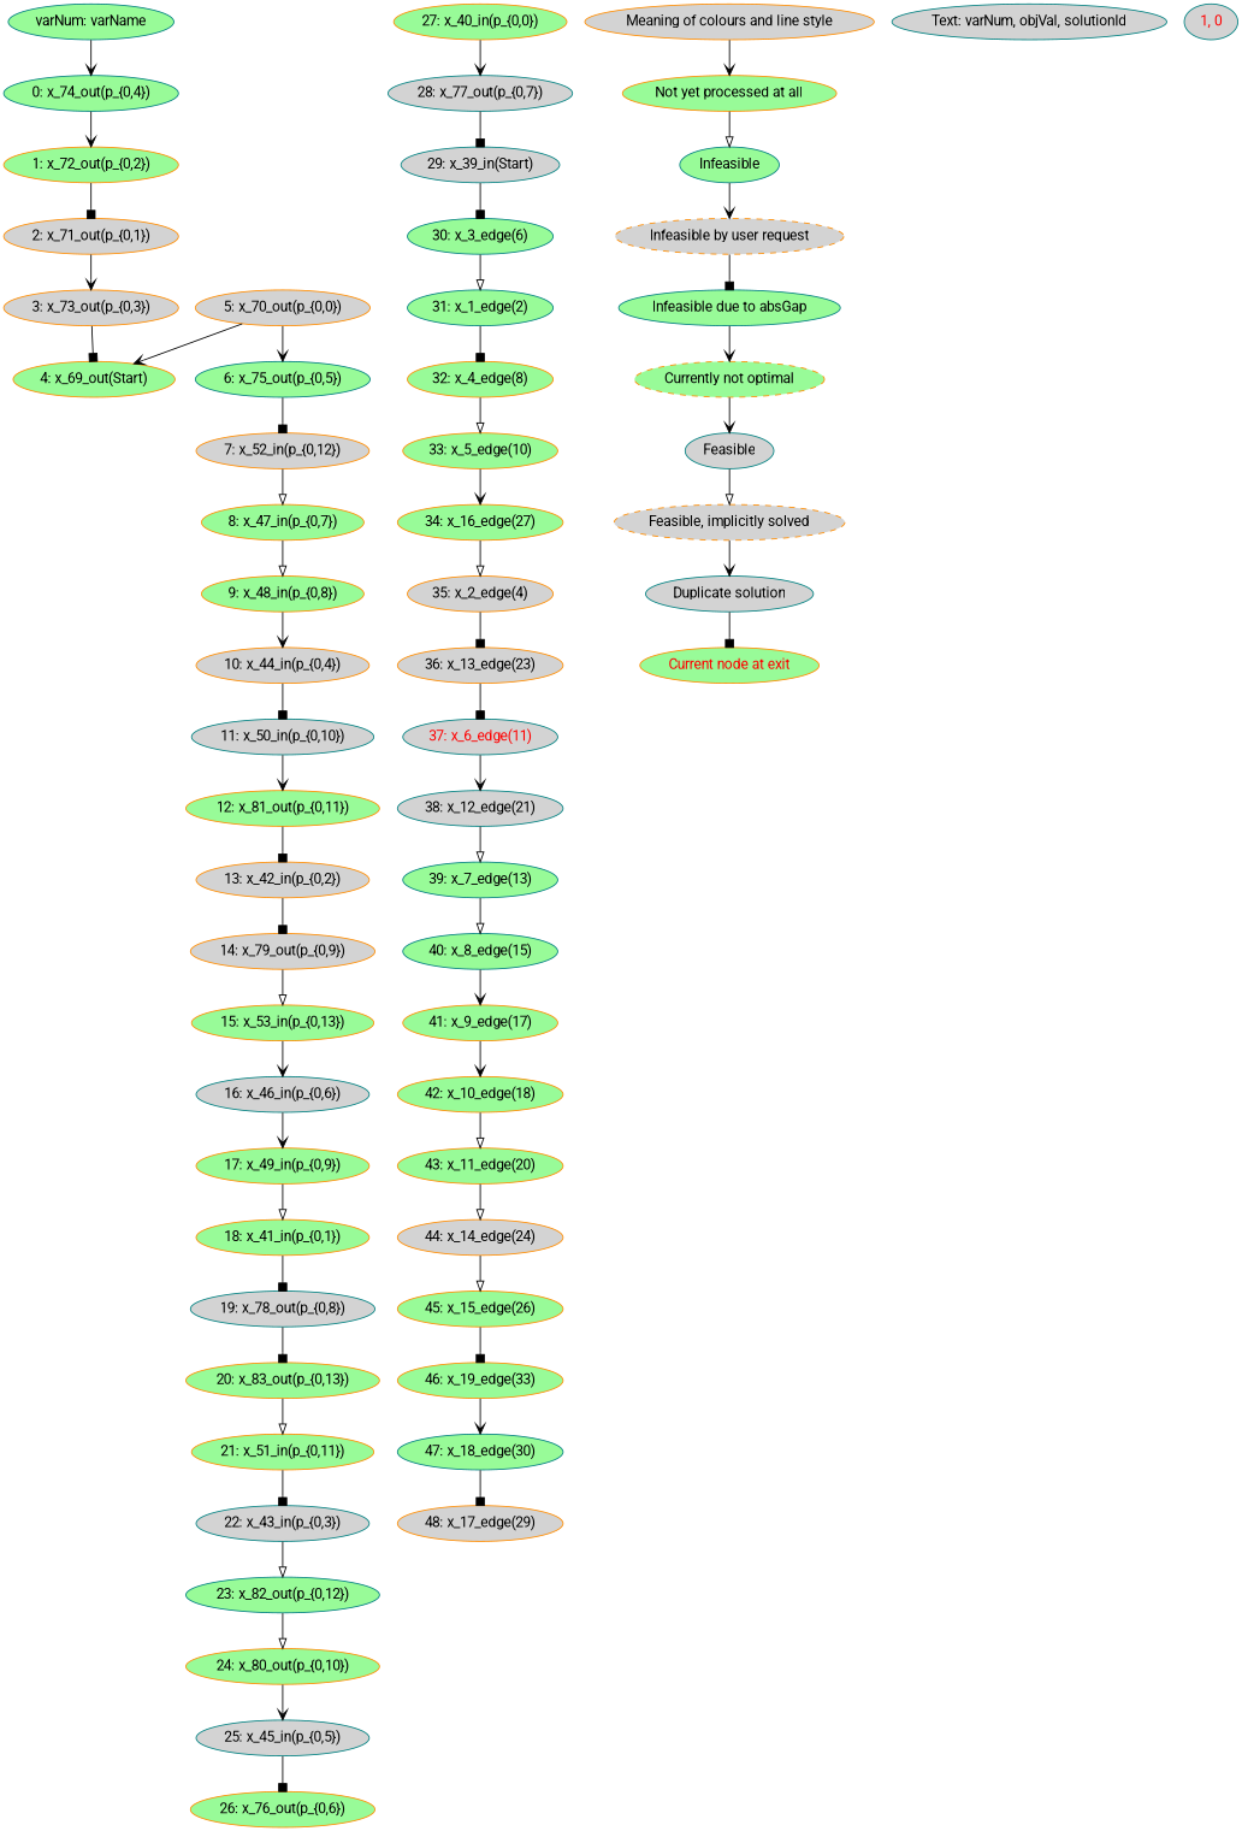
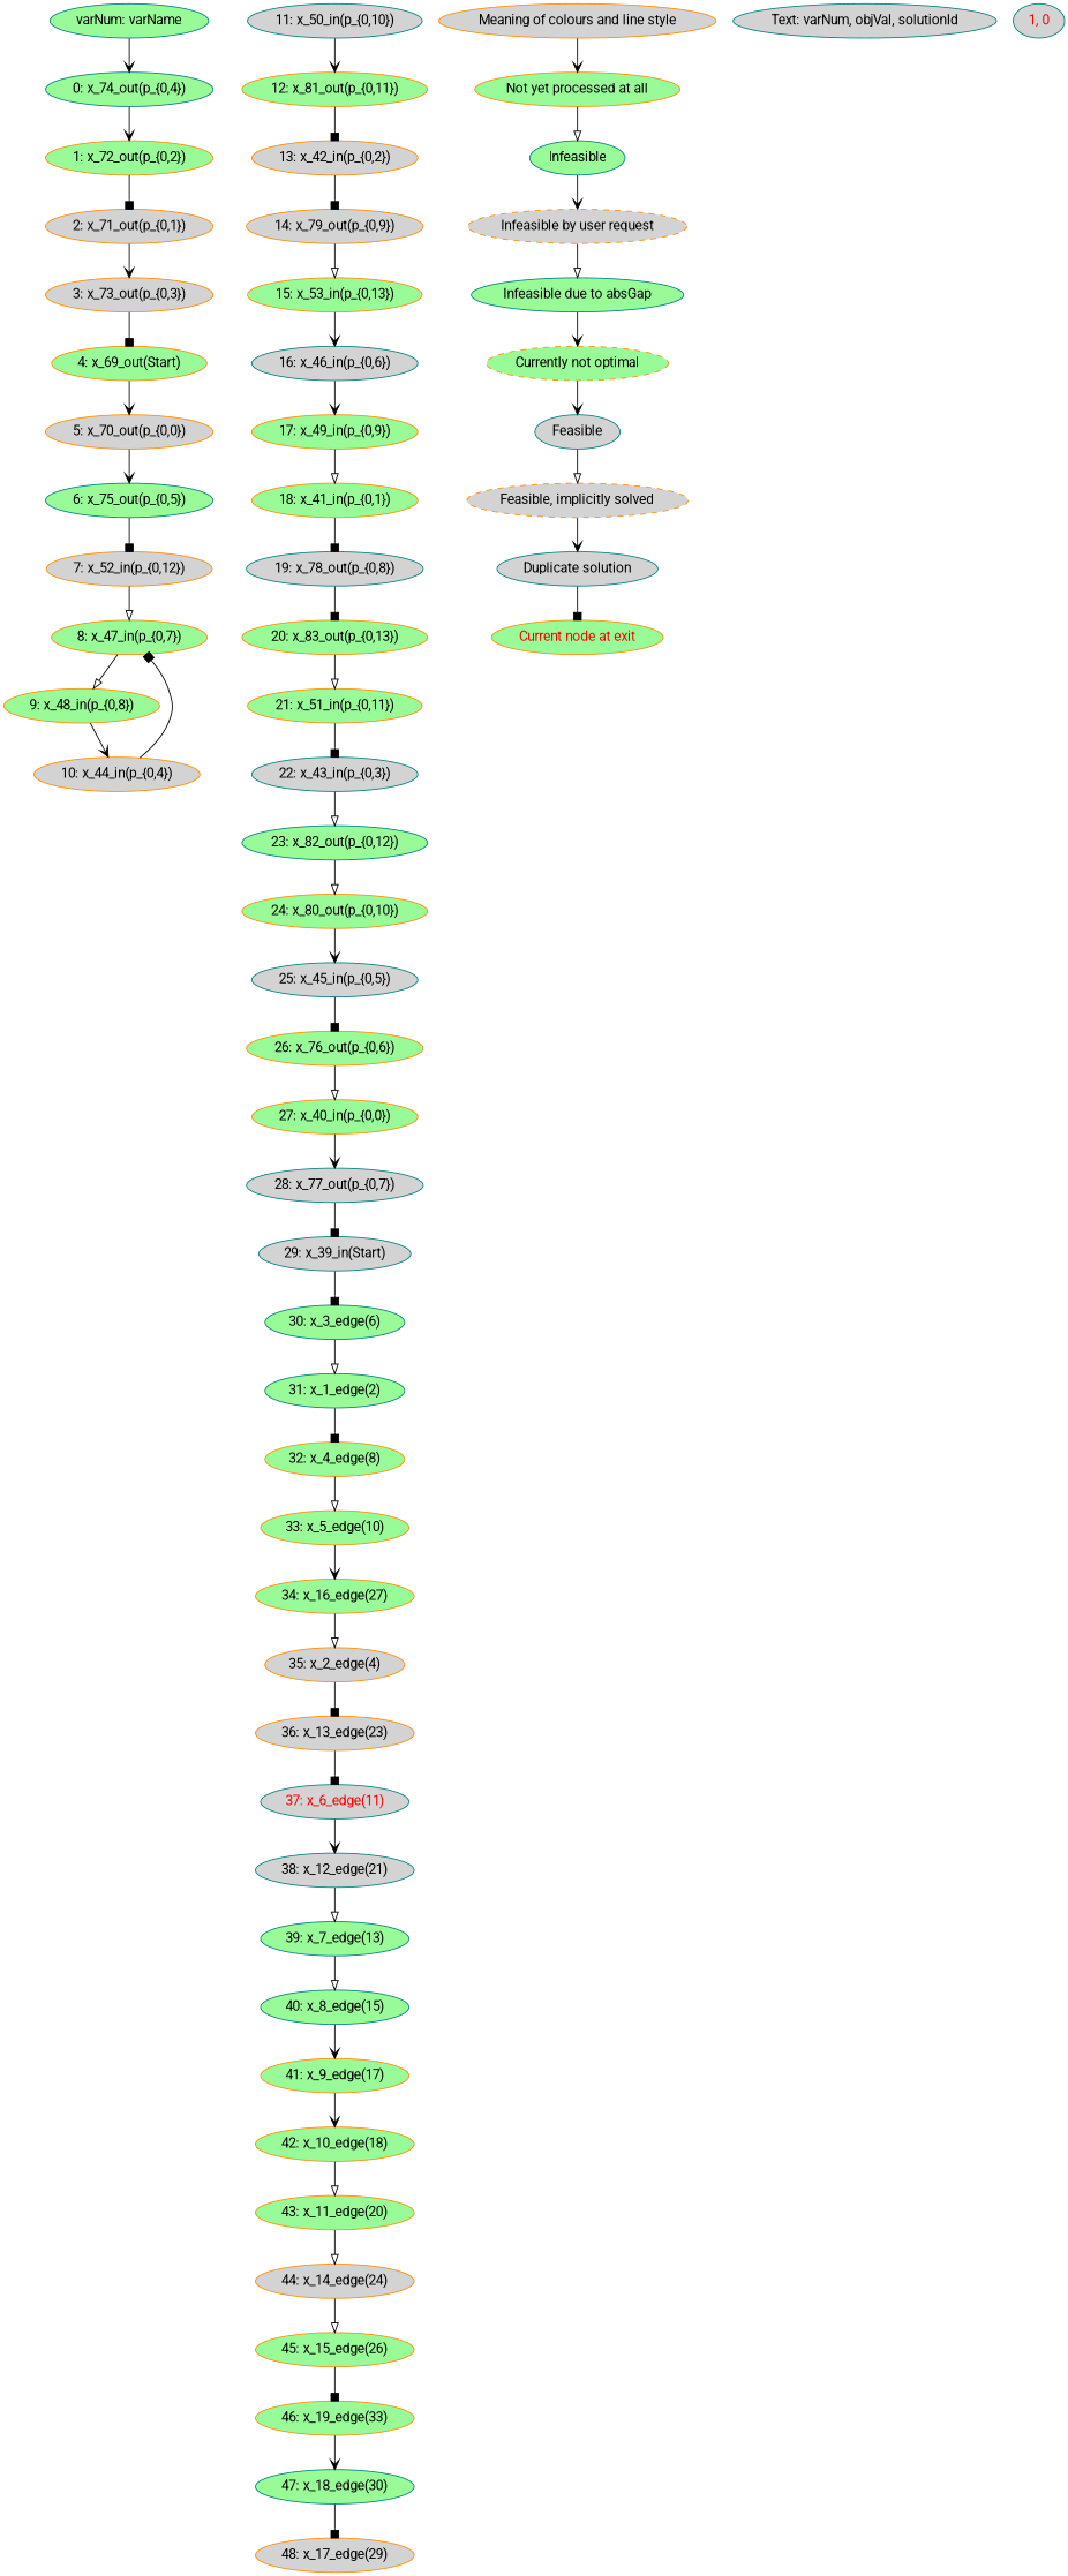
  digraph {
    fontname=Roboto
    node [color=darkorange fillcolor=palegreen fontname=Roboto style=filled]
    edge [arrowhead=vee fontname=Roboto]
    n1 [color=teal label="varNum: varName"]
    n2 [color=teal label="0: x_74_out(p_{0,4})"]
    n3 [label="1: x_72_out(p_{0,2})"]
    n4 [fillcolor=lightgrey label="2: x_71_out(p_{0,1})"]
    n5 [fillcolor=lightgrey label="3: x_73_out(p_{0,3})"]
    n6 [label="4: x_69_out(Start)"]
    n7 [fillcolor=lightgrey label="5: x_70_out(p_{0,0})"]
    n8 [color=teal label="6: x_75_out(p_{0,5})"]
    n9 [fillcolor=lightgrey label="7: x_52_in(p_{0,12})"]
    n10 [label="8: x_47_in(p_{0,7})"]
    n11 [label="9: x_48_in(p_{0,8})"]
    n12 [fillcolor=lightgrey label="10: x_44_in(p_{0,4})"]
    n13 [color=teal fillcolor=lightgrey label="11: x_50_in(p_{0,10})"]
    n14 [label="12: x_81_out(p_{0,11})"]
    n15 [fillcolor=lightgrey label="13: x_42_in(p_{0,2})"]
    n16 [fillcolor=lightgrey label="14: x_79_out(p_{0,9})"]
    n17 [label="15: x_53_in(p_{0,13})"]
    n18 [color=teal fillcolor=lightgrey label="16: x_46_in(p_{0,6})"]
    n19 [label="17: x_49_in(p_{0,9})"]
    n20 [label="18: x_41_in(p_{0,1})"]
    n21 [color=teal fillcolor=lightgrey label="19: x_78_out(p_{0,8})"]
    n22 [label="20: x_83_out(p_{0,13})"]
    n23 [label="21: x_51_in(p_{0,11})"]
    n24 [color=teal fillcolor=lightgrey label="22: x_43_in(p_{0,3})"]
    n25 [color=teal label="23: x_82_out(p_{0,12})"]
    n26 [label="24: x_80_out(p_{0,10})"]
    n27 [color=teal fillcolor=lightgrey label="25: x_45_in(p_{0,5})"]
    n28 [label="26: x_76_out(p_{0,6})"]
    n29 [label="27: x_40_in(p_{0,0})"]
    n30 [color=teal fillcolor=lightgrey label="28: x_77_out(p_{0,7})"]
    n31 [color=teal fillcolor=lightgrey label="29: x_39_in(Start)"]
    n32 [color=teal label="30: x_3_edge(6)"]
    n33 [color=teal label="31: x_1_edge(2)"]
    n34 [label="32: x_4_edge(8)"]
    n35 [label="33: x_5_edge(10)"]
    n36 [label="34: x_16_edge(27)"]
    n37 [fillcolor=lightgrey label="35: x_2_edge(4)"]
    n38 [fillcolor=lightgrey label="36: x_13_edge(23)"]
    n39 [color=teal fillcolor=lightgrey fontcolor=red label="37: x_6_edge(11)"]
    n40 [color=teal fillcolor=lightgrey label="38: x_12_edge(21)"]
    n41 [color=teal label="39: x_7_edge(13)"]
    n42 [color=teal label="40: x_8_edge(15)"]
    n43 [label="41: x_9_edge(17)"]
    n44 [label="42: x_10_edge(18)"]
    n45 [label="43: x_11_edge(20)"]
    n46 [fillcolor=lightgrey label="44: x_14_edge(24)"]
    n47 [label="45: x_15_edge(26)"]
    n48 [label="46: x_19_edge(33)"]
    n49 [color=teal label="47: x_18_edge(30)"]
    n50 [fillcolor=lightgrey label="48: x_17_edge(29)"]
    n51 [fillcolor=lightgrey label="Meaning of colours and line style"]
    n52 [label="Not yet processed at all"]
    n53 [color=teal label=Infeasible]
    n54 [fillcolor=lightgrey label="Infeasible by user request" style="dashed,filled"]
    n55 [color=teal label="Infeasible due to absGap"]
    n56 [label="Currently not optimal" style="dashed,filled"]
    n57 [color=teal fillcolor=lightgrey label=Feasible]
    n58 [fillcolor=lightgrey label="Feasible, implicitly solved" style="dashed,filled"]
    n59 [color=teal fillcolor=lightgrey label="Duplicate solution"]
    n60 [fontcolor=red label="Current node at exit"]
    n61 [color=teal fillcolor=lightgrey label="Text: varNum, objVal, solutionId"]
    n62 [color=teal fillcolor=lightgrey fontcolor=red label="1, 0"]
    n1 -> n2
    n2 -> n3
    n3 -> n4 [arrowhead=box]
    n4 -> n5
    n5 -> n6 [arrowhead=box]
-   n7 -> n6
+   n6 -> n7
    n7 -> n8
    n8 -> n9 [arrowhead=box]
    n9 -> n10 [arrowhead=onormal]
    n10 -> n11 [arrowhead=onormal]
    n11 -> n12
-   n12 -> n13 [arrowhead=box]
+   n12 -> n10 [arrowhead=box]
    n13 -> n14
    n14 -> n15 [arrowhead=box]
    n15 -> n16 [arrowhead=box]
    n16 -> n17 [arrowhead=onormal]
    n17 -> n18
    n18 -> n19
    n19 -> n20 [arrowhead=onormal]
    n20 -> n21 [arrowhead=box]
    n21 -> n22 [arrowhead=box]
    n22 -> n23 [arrowhead=onormal]
    n23 -> n24 [arrowhead=box]
    n24 -> n25 [arrowhead=onormal]
    n25 -> n26 [arrowhead=onormal]
    n26 -> n27
    n27 -> n28 [arrowhead=box]
+   n28 -> n29 [arrowhead=onormal]
    n29 -> n30
    n30 -> n31 [arrowhead=box]
    n31 -> n32 [arrowhead=box]
    n32 -> n33 [arrowhead=onormal]
    n33 -> n34 [arrowhead=box]
    n34 -> n35 [arrowhead=onormal]
    n35 -> n36
    n36 -> n37 [arrowhead=onormal]
    n37 -> n38 [arrowhead=box]
    n38 -> n39 [arrowhead=box]
    n39 -> n40
    n40 -> n41 [arrowhead=onormal]
    n41 -> n42 [arrowhead=onormal]
    n42 -> n43
    n43 -> n44
    n44 -> n45 [arrowhead=onormal]
    n45 -> n46 [arrowhead=onormal]
    n46 -> n47 [arrowhead=onormal]
    n47 -> n48 [arrowhead=box]
    n48 -> n49
    n49 -> n50 [arrowhead=box]
    n51 -> n52
    n52 -> n53 [arrowhead=onormal]
    n53 -> n54
-   n54 -> n55 [arrowhead=box]
+   n54 -> n55 [arrowhead=onormal]
    n55 -> n56
    n56 -> n57
    n57 -> n58 [arrowhead=onormal]
    n58 -> n59
    n59 -> n60 [arrowhead=box]
  }
